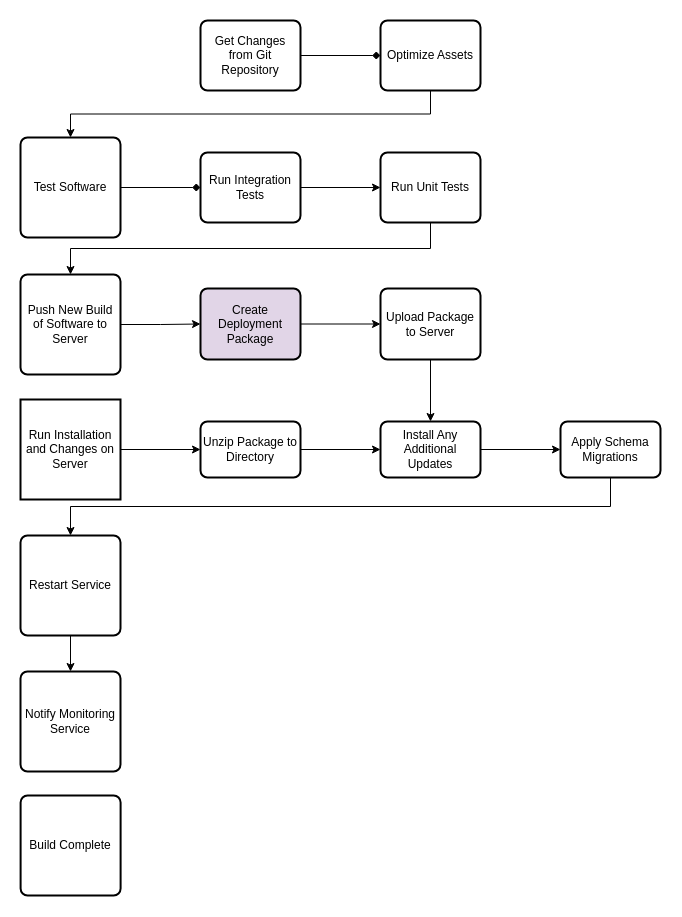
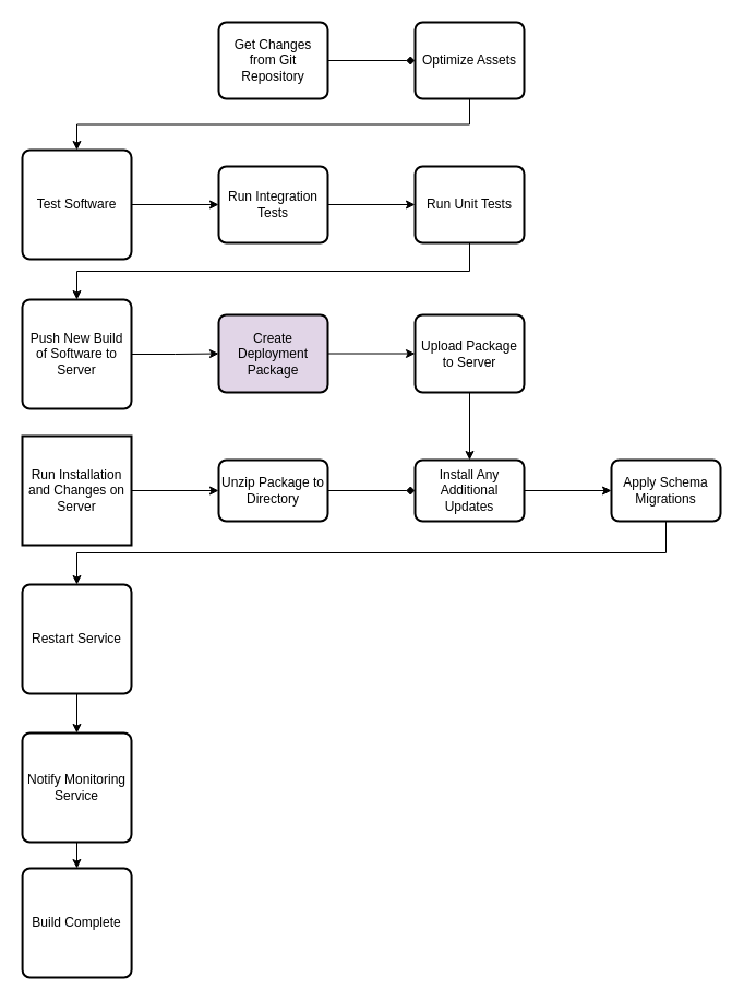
  <mxCell id="0" />
  <mxCell id="1" parent="0" />
  <mxCell id="2" value="" style="edgeStyle=orthogonalEdgeStyle;rounded=0;orthogonalLoop=1;jettySize=auto;html=1;endArrow=diamond;" edge="1" parent="1" source="3" target="5"><mxGeometry relative="1" as="geometry" /></mxCell>
  <mxCell id="3" value="Get Changes from Git Repository" style="rounded=1;whiteSpace=wrap;html=1;absoluteArcSize=1;arcSize=14;strokeWidth=2;" vertex="1" parent="1"><mxGeometry x="200" y="20" width="100" height="70" as="geometry" /></mxCell>
  <mxCell id="4" style="edgeStyle=orthogonalEdgeStyle;rounded=0;orthogonalLoop=1;jettySize=auto;html=1;exitX=0.5;exitY=1;exitDx=0;exitDy=0;entryX=0.5;entryY=0;entryDx=0;entryDy=0;" edge="1" parent="1" source="5" target="7"><mxGeometry relative="1" as="geometry" /></mxCell>
  <mxCell id="5" value="Optimize Assets" style="rounded=1;whiteSpace=wrap;html=1;absoluteArcSize=1;arcSize=14;strokeWidth=2;" vertex="1" parent="1"><mxGeometry x="380" y="20" width="100" height="70" as="geometry" /></mxCell>
- <mxCell id="6" value="" style="edgeStyle=orthogonalEdgeStyle;rounded=0;orthogonalLoop=1;jettySize=auto;html=1;endArrow=diamond;" edge="1" parent="1" source="7" target="9"><mxGeometry relative="1" as="geometry" /></mxCell>
+ <mxCell id="6" value="" style="edgeStyle=orthogonalEdgeStyle;rounded=0;orthogonalLoop=1;jettySize=auto;html=1;" edge="1" parent="1" source="7" target="9"><mxGeometry relative="1" as="geometry" /></mxCell>
  <mxCell id="7" value="Test Software" style="rounded=1;whiteSpace=wrap;html=1;absoluteArcSize=1;arcSize=14;strokeWidth=2;" vertex="1" parent="1"><mxGeometry x="20" y="137" width="100" height="100" as="geometry" /></mxCell>
  <mxCell id="8" value="" style="edgeStyle=orthogonalEdgeStyle;rounded=0;orthogonalLoop=1;jettySize=auto;html=1;" edge="1" parent="1" source="9" target="11"><mxGeometry relative="1" as="geometry" /></mxCell>
  <mxCell id="9" value="Run Integration Tests" style="rounded=1;whiteSpace=wrap;html=1;absoluteArcSize=1;arcSize=14;strokeWidth=2;" vertex="1" parent="1"><mxGeometry x="200" y="152" width="100" height="70" as="geometry" /></mxCell>
  <mxCell id="10" style="edgeStyle=orthogonalEdgeStyle;rounded=0;orthogonalLoop=1;jettySize=auto;html=1;exitX=0.5;exitY=1;exitDx=0;exitDy=0;entryX=0.5;entryY=0;entryDx=0;entryDy=0;" edge="1" parent="1" source="11" target="13"><mxGeometry relative="1" as="geometry" /></mxCell>
  <mxCell id="11" value="Run Unit Tests" style="rounded=1;whiteSpace=wrap;html=1;absoluteArcSize=1;arcSize=14;strokeWidth=2;" vertex="1" parent="1"><mxGeometry x="380" y="152" width="100" height="70" as="geometry" /></mxCell>
  <mxCell id="12" value="" style="edgeStyle=orthogonalEdgeStyle;rounded=0;orthogonalLoop=1;jettySize=auto;html=1;" edge="1" parent="1" source="13" target="15"><mxGeometry relative="1" as="geometry" /></mxCell>
  <mxCell id="13" value="Push New Build of Software to Server" style="rounded=1;whiteSpace=wrap;html=1;absoluteArcSize=1;arcSize=14;strokeWidth=2;" vertex="1" parent="1"><mxGeometry x="20" y="274" width="100" height="100" as="geometry" /></mxCell>
  <mxCell id="14" value="" style="edgeStyle=orthogonalEdgeStyle;rounded=0;orthogonalLoop=1;jettySize=auto;html=1;" edge="1" parent="1" source="15" target="17"><mxGeometry relative="1" as="geometry" /></mxCell>
  <mxCell id="15" value="Create Deployment Package" style="rounded=1;whiteSpace=wrap;html=1;absoluteArcSize=1;arcSize=14;strokeWidth=2;fillColor=#e1d5e7;" vertex="1" parent="1"><mxGeometry x="200" y="288" width="100" height="71" as="geometry" /></mxCell>
  <mxCell id="16" style="edgeStyle=orthogonalEdgeStyle;rounded=0;orthogonalLoop=1;jettySize=auto;html=1;exitX=0.5;exitY=1;exitDx=0;exitDy=0;" edge="1" parent="1" source="17" target="23"><mxGeometry relative="1" as="geometry" /></mxCell>
  <mxCell id="17" value="Upload Package to Server" style="rounded=1;whiteSpace=wrap;html=1;absoluteArcSize=1;arcSize=14;strokeWidth=2;" vertex="1" parent="1"><mxGeometry x="380" y="288" width="100" height="71" as="geometry" /></mxCell>
  <mxCell id="18" value="" style="edgeStyle=orthogonalEdgeStyle;rounded=0;orthogonalLoop=1;jettySize=auto;html=1;" edge="1" parent="1" source="19" target="21"><mxGeometry relative="1" as="geometry" /></mxCell>
  <mxCell id="19" value="Run Installation and Changes on Server" style="whiteSpace=wrap;html=1;absoluteArcSize=1;arcSize=14;strokeWidth=2;rounded=0;" vertex="1" parent="1"><mxGeometry x="20" y="399" width="100" height="100" as="geometry" /></mxCell>
- <mxCell id="20" value="" style="edgeStyle=orthogonalEdgeStyle;rounded=0;orthogonalLoop=1;jettySize=auto;html=1;" edge="1" parent="1" source="21" target="23"><mxGeometry relative="1" as="geometry" /></mxCell>
+ <mxCell id="20" value="" style="edgeStyle=orthogonalEdgeStyle;rounded=0;orthogonalLoop=1;jettySize=auto;html=1;endArrow=diamond;" edge="1" parent="1" source="21" target="23"><mxGeometry relative="1" as="geometry" /></mxCell>
  <mxCell id="21" value="Unzip Package to Directory" style="rounded=1;whiteSpace=wrap;html=1;absoluteArcSize=1;arcSize=14;strokeWidth=2;" vertex="1" parent="1"><mxGeometry x="200" y="421" width="100" height="56" as="geometry" /></mxCell>
  <mxCell id="22" value="" style="edgeStyle=orthogonalEdgeStyle;rounded=0;orthogonalLoop=1;jettySize=auto;html=1;" edge="1" parent="1" source="23" target="25"><mxGeometry relative="1" as="geometry" /></mxCell>
  <mxCell id="23" value="Install Any Additional Updates" style="rounded=1;whiteSpace=wrap;html=1;absoluteArcSize=1;arcSize=14;strokeWidth=2;" vertex="1" parent="1"><mxGeometry x="380" y="421" width="100" height="56" as="geometry" /></mxCell>
  <mxCell id="24" style="edgeStyle=orthogonalEdgeStyle;rounded=0;orthogonalLoop=1;jettySize=auto;html=1;exitX=0.5;exitY=1;exitDx=0;exitDy=0;" edge="1" parent="1" source="25" target="27"><mxGeometry relative="1" as="geometry" /></mxCell>
  <mxCell id="25" value="Apply Schema Migrations" style="rounded=1;whiteSpace=wrap;html=1;absoluteArcSize=1;arcSize=14;strokeWidth=2;" vertex="1" parent="1"><mxGeometry x="560" y="421" width="100" height="56" as="geometry" /></mxCell>
  <mxCell id="26" value="" style="edgeStyle=orthogonalEdgeStyle;rounded=0;orthogonalLoop=1;jettySize=auto;html=1;" edge="1" parent="1" source="27" target="29"><mxGeometry relative="1" as="geometry" /></mxCell>
  <mxCell id="27" value="Restart Service" style="rounded=1;whiteSpace=wrap;html=1;absoluteArcSize=1;arcSize=14;strokeWidth=2;" vertex="1" parent="1"><mxGeometry x="20" y="535" width="100" height="100" as="geometry" /></mxCell>
+ <mxCell id="28" value="" style="edgeStyle=orthogonalEdgeStyle;rounded=0;orthogonalLoop=1;jettySize=auto;html=1;" edge="1" parent="1" source="29" target="30"><mxGeometry relative="1" as="geometry" /></mxCell>
  <mxCell id="29" value="Notify Monitoring Service" style="rounded=1;whiteSpace=wrap;html=1;absoluteArcSize=1;arcSize=14;strokeWidth=2;" vertex="1" parent="1"><mxGeometry x="20" y="671" width="100" height="100" as="geometry" /></mxCell>
  <mxCell id="30" value="Build Complete" style="rounded=1;whiteSpace=wrap;html=1;absoluteArcSize=1;arcSize=14;strokeWidth=2;" vertex="1" parent="1"><mxGeometry x="20.1" y="795" width="100" height="100" as="geometry" /></mxCell>
